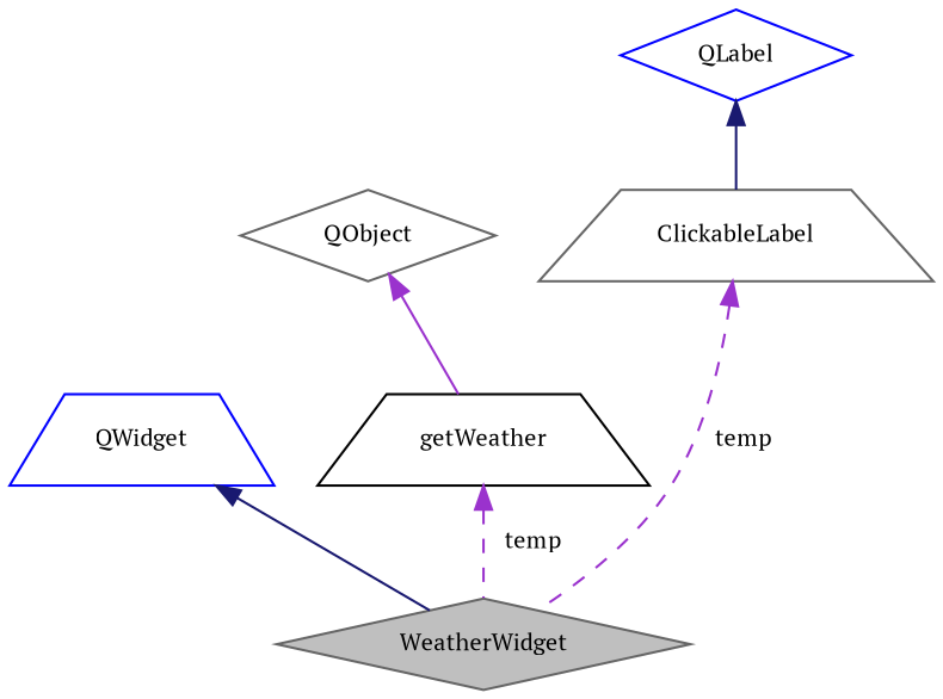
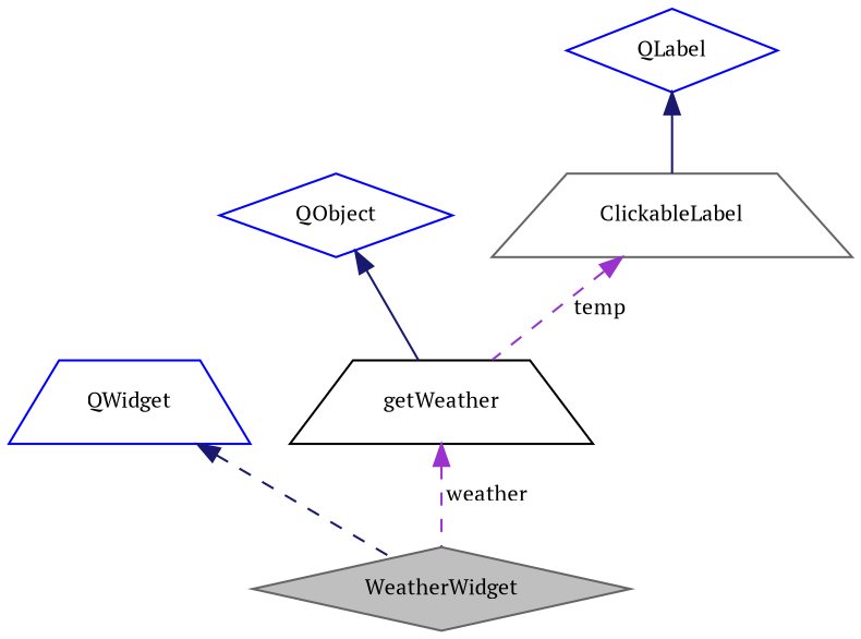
  digraph {
    fontname="PT Serif"
    node [color=blue fillcolor=white fontname="PT Serif" fontsize=10 shape=diamond style=filled]
    edge [color=midnightblue dir=back fontname="PT Serif" fontsize=10 labelfontname=Helvetica labelfontsize=10 style=solid]
    n1 [color=gray40 fillcolor=grey75 fontcolor=black height=0.2 label=WeatherWidget width=0.4]
    n2 [height=0.2 label=QWidget shape=trapezium width=0.4]
    n3 [color=black height=0.2 label=getWeather shape=trapezium width=0.4]
-   n4 [color=gray40 height=0.2 label=QObject width=0.4]
+   n4 [height=0.2 label=QObject width=0.4]
    n5 [color=gray40 height=0.2 label=ClickableLabel shape=trapezium width=0.4]
    n6 [height=0.2 label=QLabel width=0.4]
-   n2 -> n1
-   n3 -> n1 [color=darkorchid3 label=" temp" style=dashed]
-   n4 -> n3 [color=darkorchid3]
-   n5 -> n1 [color=darkorchid3 label=" temp" style=dashed]
+   n2 -> n1 [style=dashed]
+   n3 -> n1 [color=darkorchid3 label=" weather" style=dashed]
+   n4 -> n3
+   n5 -> n3 [color=darkorchid3 label=" temp" style=dashed]
    n6 -> n5
  }
